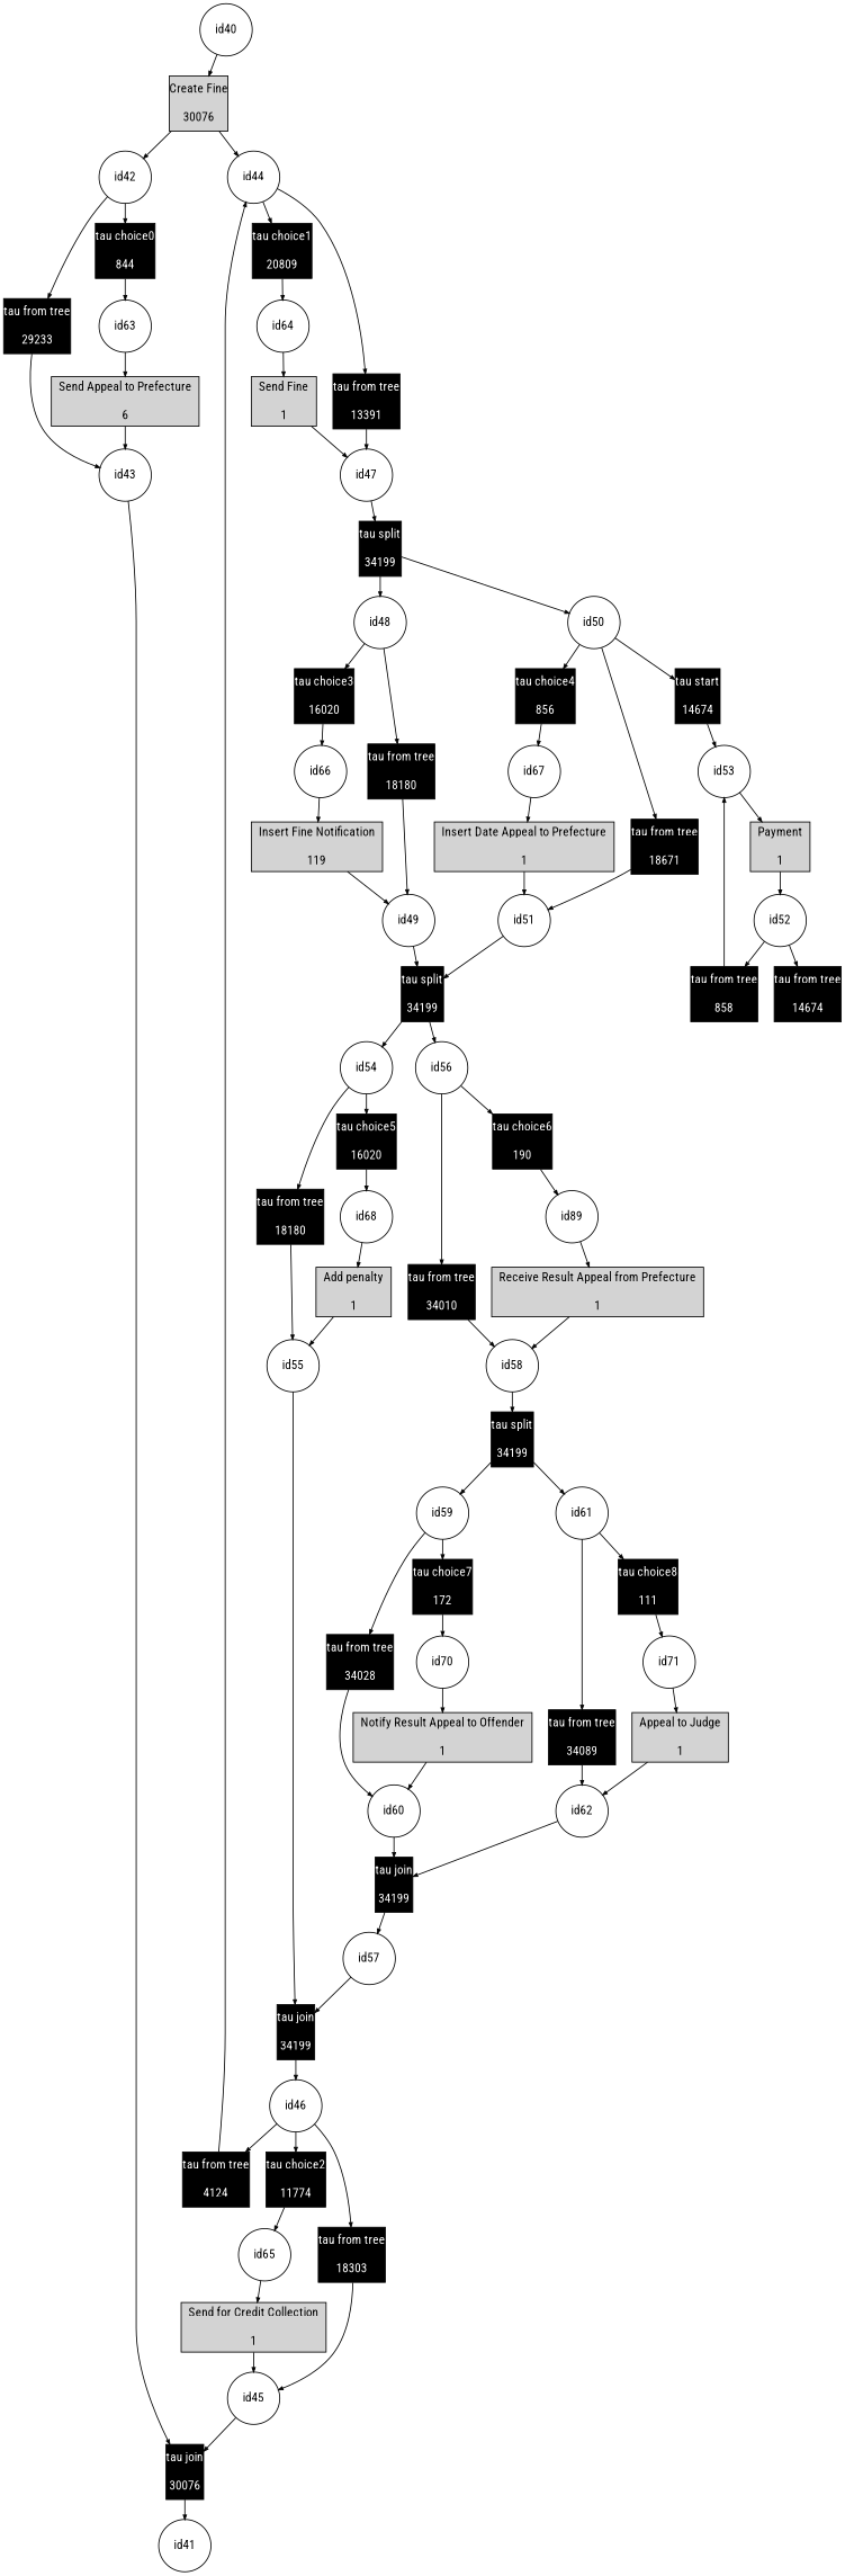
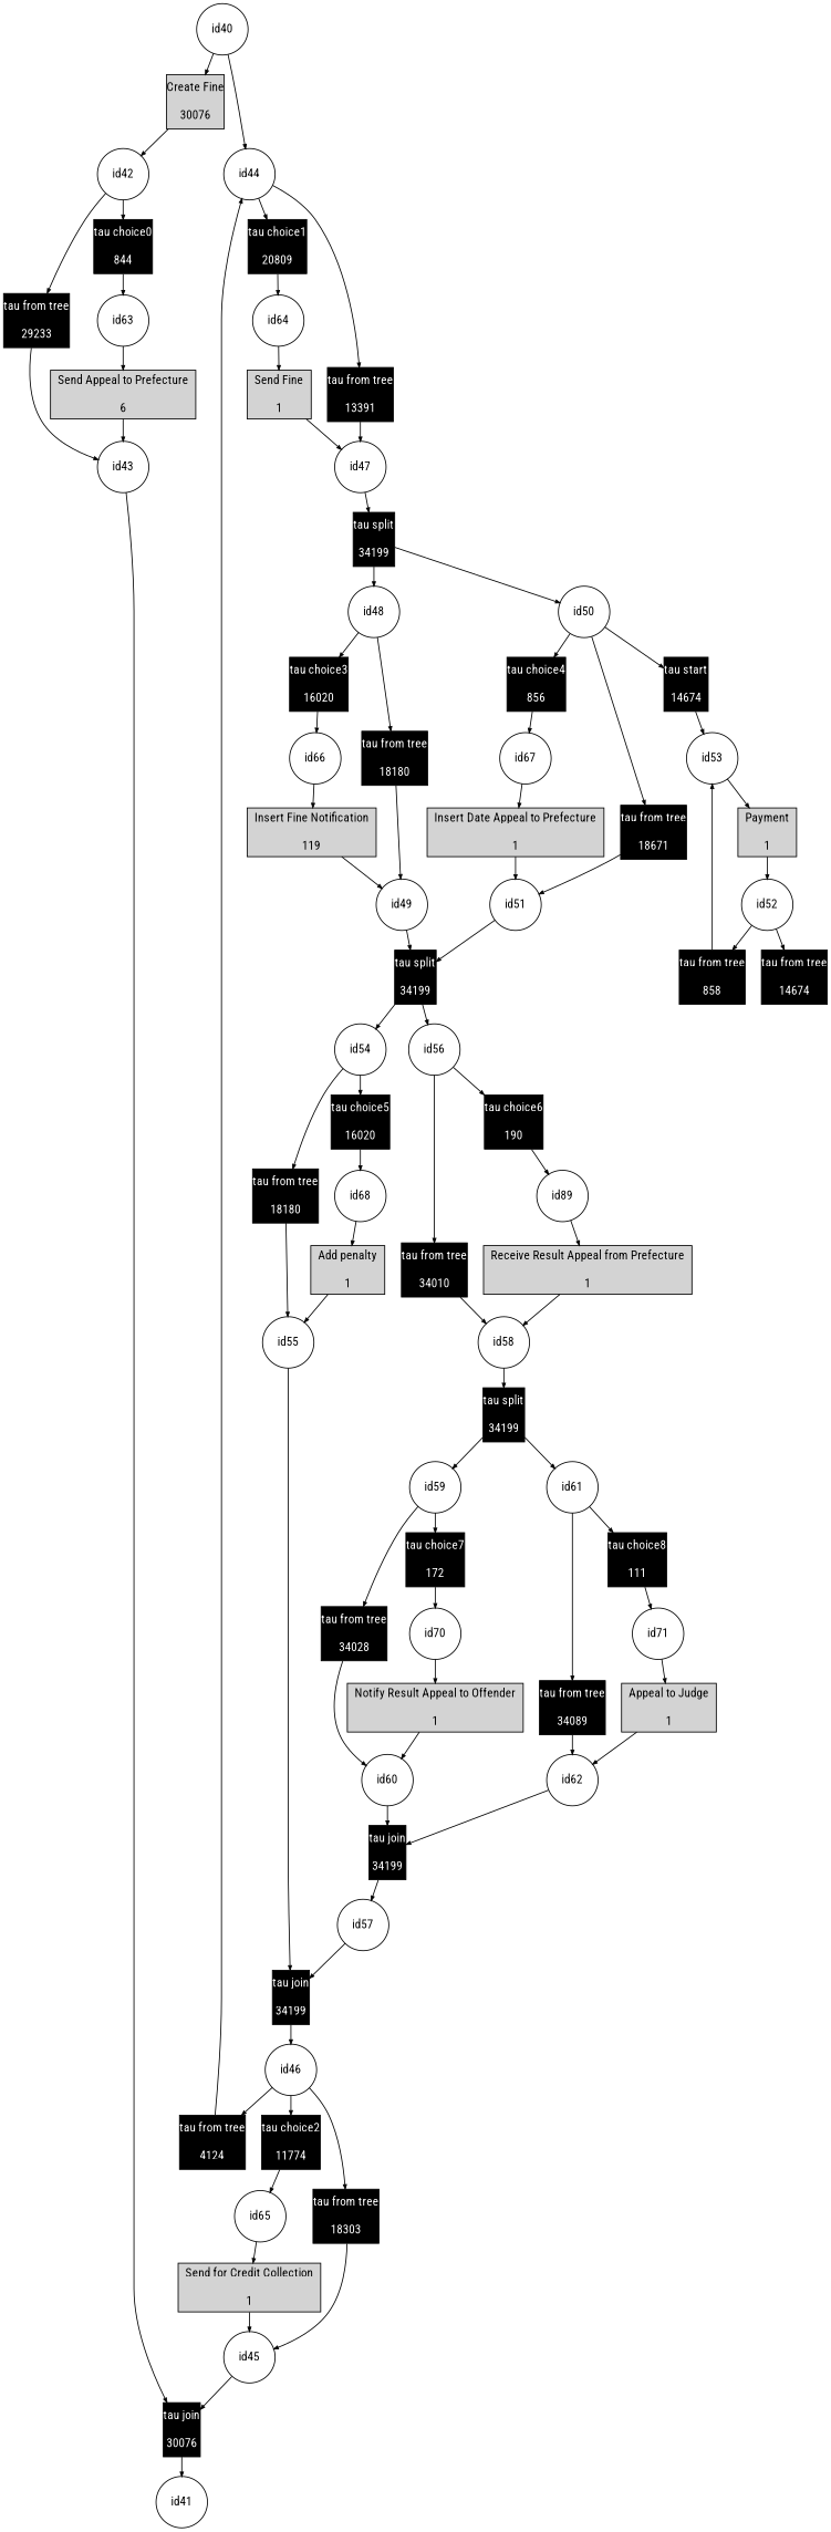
  digraph {
    fontname="Roboto Condensed"
    fontsize=14
    rankdir=TB
    ranksep=.3
    remincross=true
    node [fontname="Roboto Condensed" fontsize=14 shape=box style=filled]
    edge [arrowsize=0.5 fontname="Roboto Condensed"]
    n1 [height=.2 label="Create Fine\n\n30076" margin="0, 0.1" width=.2]
    id42 [height=.2 shape=circle width=.2 style=""]
    id44 [height=.2 shape=circle width=.2 style=""]
    n4 [color=black fontcolor=white height=.2 label="tau from tree\n\n29233" margin="0, 0.1" width=.2]
    n5 [color=black fontcolor=white height=.2 label="tau choice0\n\n844" margin="0, 0.1" width=.2]
    n6 [color=black fontcolor=white height=.2 label="tau from tree\n\n13391" margin="0, 0.1" width=.2]
    n7 [color=black fontcolor=white height=.2 label="tau choice1\n\n20809" margin="0, 0.1" width=.2]
    n8 [color=black fontcolor=white height=.2 label="tau join\n\n30076" margin="0, 0.1" width=.2]
    id41 [height=.2 shape=circle width=.2 style=""]
    id43 [height=.2 shape=circle width=.2 style=""]
    n11 [height=.2 label="Send Appeal to Prefecture\n\n6" width=.2]
    id47 [height=.2 shape=circle width=.2 style=""]
    n13 [color=black fontcolor=white height=.2 label="tau split\n\n34199" margin="0, 0.1" width=.2]
    n14 [height=.2 label="Send Fine\n\n1" width=.2]
    id48 [height=.2 shape=circle width=.2 style=""]
    id50 [height=.2 shape=circle width=.2 style=""]
    n17 [color=black fontcolor=white height=.2 label="tau from tree\n\n18180" margin="0, 0.1" width=.2]
    n18 [color=black fontcolor=white height=.2 label="tau choice3\n\n16020" margin="0, 0.1" width=.2]
    n19 [color=black fontcolor=white height=.2 label="tau from tree\n\n18671" margin="0, 0.1" width=.2]
    n20 [color=black fontcolor=white height=.2 label="tau start\n\n14674" margin="0, 0.1" width=.2]
    n21 [color=black fontcolor=white height=.2 label="tau choice4\n\n856" margin="0, 0.1" width=.2]
    id49 [height=.2 shape=circle width=.2 style=""]
    n23 [color=black fontcolor=white height=.2 label="tau split\n\n34199" margin="0, 0.1" width=.2]
    n24 [height=.2 label="Insert Fine Notification\n\n119" width=.2]
    id51 [height=.2 shape=circle width=.2 style=""]
    id53 [height=.2 shape=circle width=.2 style=""]
    n27 [height=.2 label="Payment\n\n1" width=.2]
    id52 [height=.2 shape=circle width=.2 style=""]
    n29 [color=black fontcolor=white height=.2 label="tau from tree\n\n858" margin="0, 0.1" width=.2]
    n30 [color=black fontcolor=white height=.2 label="tau from tree\n\n14674" margin="0, 0.1" width=.2]
    n31 [height=.2 label="Insert Date Appeal to Prefecture\n\n1" width=.2]
    id54 [height=.2 shape=circle width=.2 style=""]
    id56 [height=.2 shape=circle width=.2 style=""]
    n34 [color=black fontcolor=white height=.2 label="tau from tree\n\n18180" margin="0, 0.1" width=.2]
    n35 [color=black fontcolor=white height=.2 label="tau choice5\n\n16020" margin="0, 0.1" width=.2]
    n36 [color=black fontcolor=white height=.2 label="tau from tree\n\n34010" margin="0, 0.1" width=.2]
    n37 [color=black fontcolor=white height=.2 label="tau choice6\n\n190" margin="0, 0.1" width=.2]
    n38 [color=black fontcolor=white height=.2 label="tau join\n\n34199" margin="0, 0.1" width=.2]
    id46 [height=.2 shape=circle width=.2 style=""]
    n40 [color=black fontcolor=white height=.2 label="tau from tree\n\n4124" margin="0, 0.1" width=.2]
    n41 [color=black fontcolor=white height=.2 label="tau from tree\n\n18303" margin="0, 0.1" width=.2]
    n42 [color=black fontcolor=white height=.2 label="tau choice2\n\n11774" margin="0, 0.1" width=.2]
    id55 [height=.2 shape=circle width=.2 style=""]
    n44 [height=.2 label="Add penalty\n\n1" width=.2]
    id58 [height=.2 shape=circle width=.2 style=""]
    n46 [color=black fontcolor=white height=.2 label="tau split\n\n34199" margin="0, 0.1" width=.2]
    n47 [height=.2 label="Receive Result Appeal from Prefecture\n\n1" width=.2]
    id59 [height=.2 shape=circle width=.2 style=""]
    id61 [height=.2 shape=circle width=.2 style=""]
    n50 [color=black fontcolor=white height=.2 label="tau from tree\n\n34028" margin="0, 0.1" width=.2]
    n51 [color=black fontcolor=white height=.2 label="tau choice7\n\n172" margin="0, 0.1" width=.2]
    n52 [color=black fontcolor=white height=.2 label="tau from tree\n\n34089" margin="0, 0.1" width=.2]
    n53 [color=black fontcolor=white height=.2 label="tau choice8\n\n111" margin="0, 0.1" width=.2]
    n54 [color=black fontcolor=white height=.2 label="tau join\n\n34199" margin="0, 0.1" width=.2]
    id57 [height=.2 shape=circle width=.2 style=""]
    id60 [height=.2 shape=circle width=.2 style=""]
    n57 [height=.2 label="Notify Result Appeal to Offender\n\n1" width=.2]
    id62 [height=.2 shape=circle width=.2 style=""]
    n59 [height=.2 label="Appeal to Judge\n\n1" width=.2]
    id45 [height=.2 shape=circle width=.2 style=""]
    n61 [height=.2 label="Send for Credit Collection\n\n1" width=.2]
    id63 [height=.2 shape=circle width=.2 style=""]
    id64 [height=.2 shape=circle width=.2 style=""]
    id65 [height=.2 shape=circle width=.2 style=""]
    id66 [height=.2 shape=circle width=.2 style=""]
    id67 [height=.2 shape=circle width=.2 style=""]
    id68 [height=.2 shape=circle width=.2 style=""]
    n68 [height=.2 label=id89 shape=circle width=.2 style=""]
    id70 [height=.2 shape=circle width=.2 style=""]
    id71 [height=.2 shape=circle width=.2 style=""]
    id40 [height=.2 shape=circle width=.2 style=""]
    n1 -> id42
-   n1 -> id44
+   id40 -> id44
    id42 -> n4
    id42 -> n5
    id44 -> n6
    id44 -> n7
    n4 -> id43
    n5 -> id63
    n6 -> id47
    n7 -> id64
    n8 -> id41
    id43 -> n8
    n11 -> id43
    id47 -> n13
    n13 -> id48
    n13 -> id50
    n14 -> id47
    id48 -> n17
    id48 -> n18
    id50 -> n19
    id50 -> n20
    id50 -> n21
    n17 -> id49
    n18 -> id66
    n19 -> id51
    n20 -> id53
    n21 -> id67
    id49 -> n23
    n23 -> id54
    n23 -> id56
    n24 -> id49
    id51 -> n23
    id53 -> n27
    n27 -> id52
    id52 -> n29
    id52 -> n30
    n29 -> id53
    n31 -> id51
    id54 -> n34
    id54 -> n35
    id56 -> n36
    id56 -> n37
    n34 -> id55
    n35 -> id68
    n36 -> id58
    n37 -> n68
    n38 -> id46
    id46 -> n40
    id46 -> n41
    id46 -> n42
    n40 -> id44
    n41 -> id45
    n42 -> id65
    id55 -> n38
    n44 -> id55
    id58 -> n46
    n46 -> id59
    n46 -> id61
    n47 -> id58
    id59 -> n50
    id59 -> n51
    id61 -> n52
    id61 -> n53
    n50 -> id60
    n51 -> id70
    n52 -> id62
    n53 -> id71
    n54 -> id57
    id57 -> n38
    id60 -> n54
    n57 -> id60
    id62 -> n54
    n59 -> id62
    id45 -> n8
    n61 -> id45
    id63 -> n11
    id64 -> n14
    id65 -> n61
    id66 -> n24
    id67 -> n31
    id68 -> n44
    n68 -> n47
    id70 -> n57
    id71 -> n59
    id40 -> n1
  }
